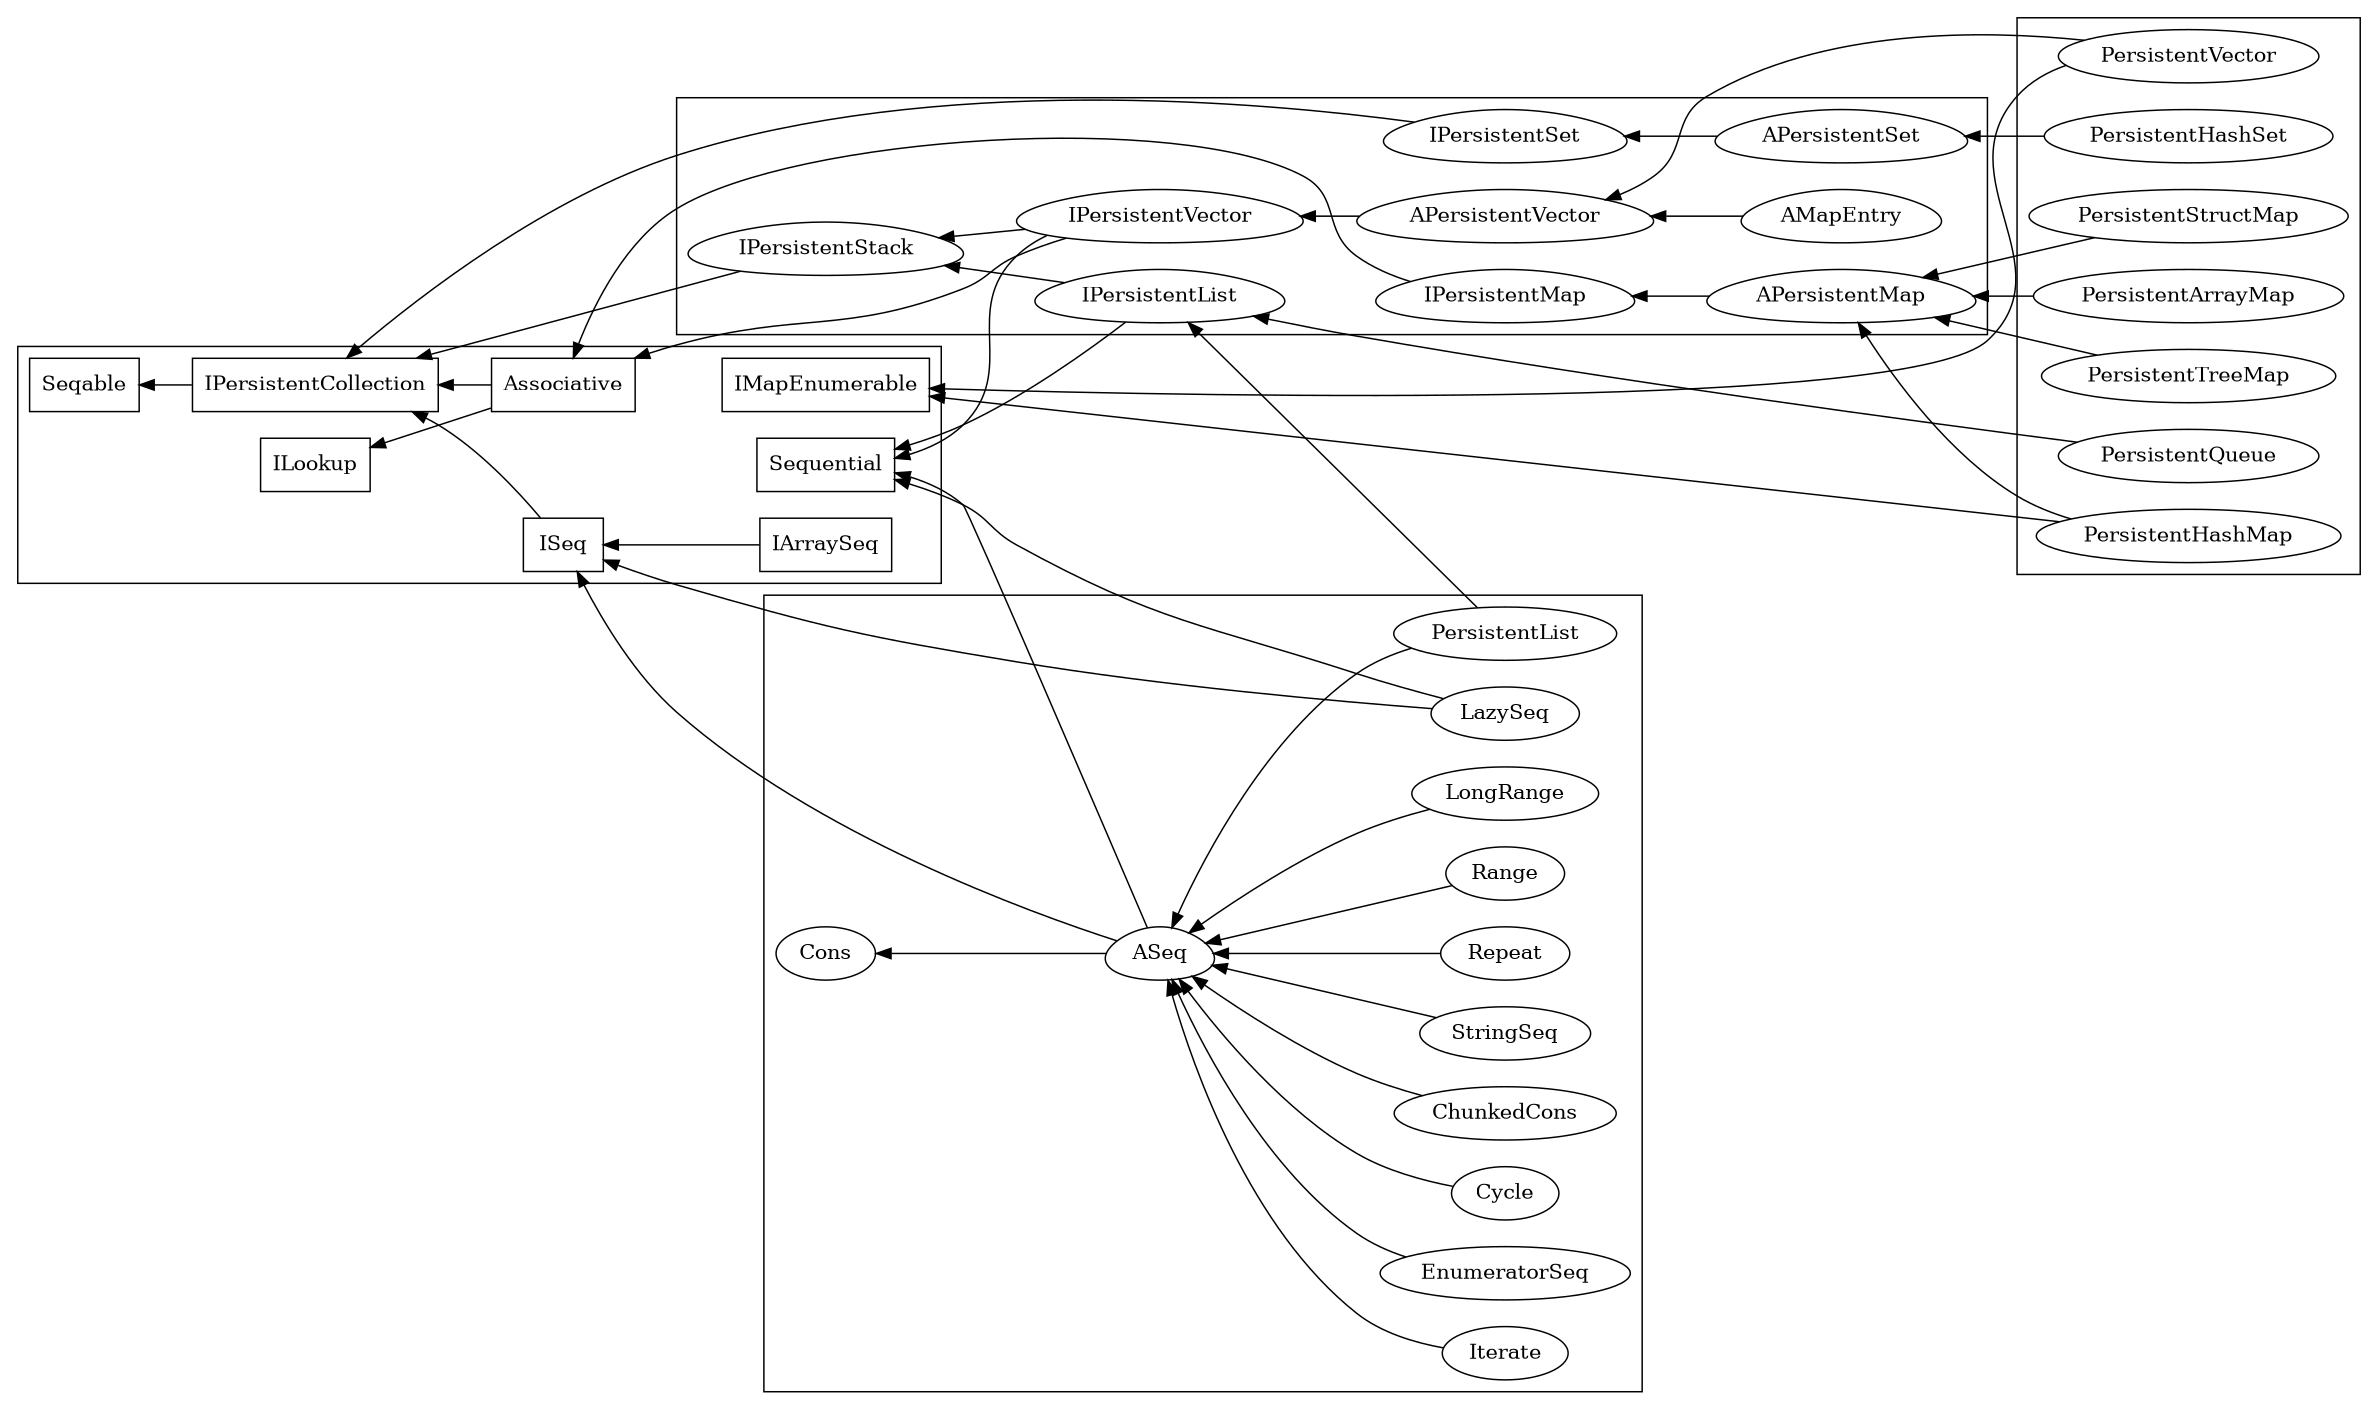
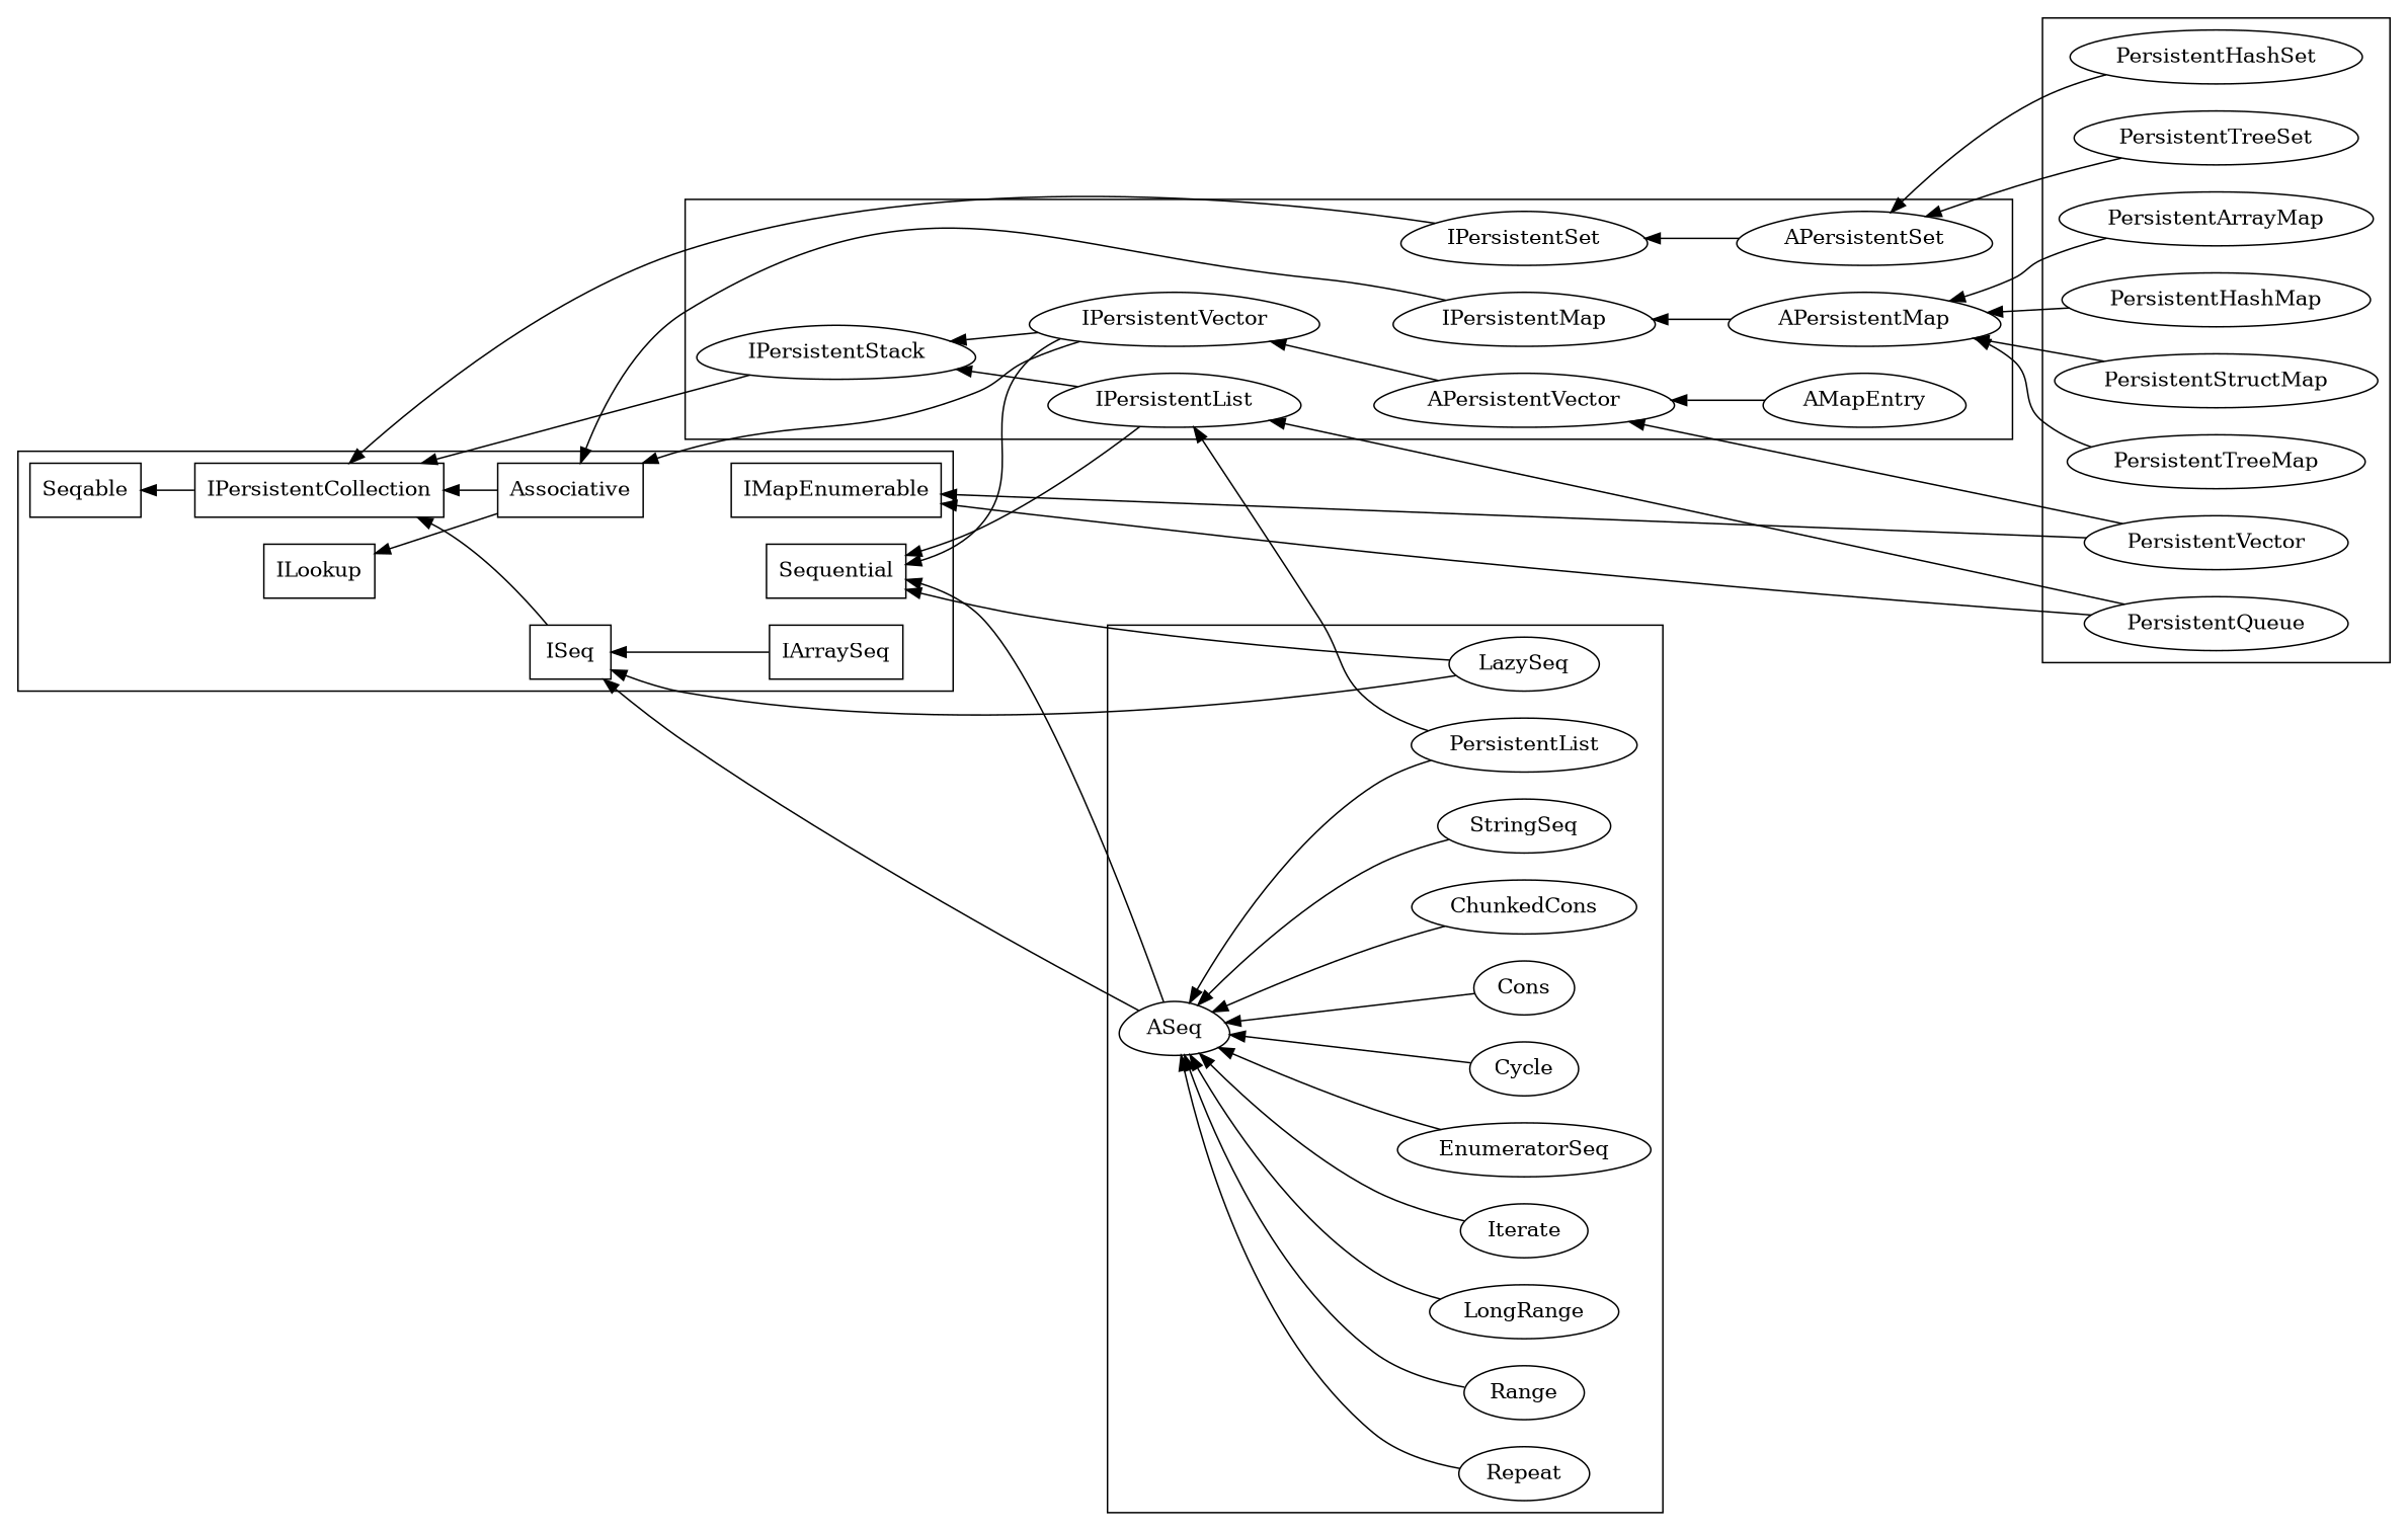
  strict digraph {
    rankdir=RL
    node [shape=ellipse]
    Seqable [shape=box]
    IPersistentCollection [shape=box]
    ISeq [shape=box]
    Sequential [shape=box]
    ILookup [shape=box]
    IMapEnumerable [shape=box]
    Associative [shape=box]
    IArraySeq [shape=box]
    IPersistentList [shape=egg]
    IPersistentStack [shape=egg]
    IPersistentMap [shape=egg]
    IPersistentSet [shape=egg]
    IPersistentVector [shape=egg]
    AMapEntry [shape=egg]
    APersistentVector [shape=egg]
    APersistentMap [shape=egg]
    APersistentSet [shape=egg]
    PersistentArrayMap
    PersistentHashMap
    PersistentHashSet
    PersistentQueue
    PersistentStructMap
    PersistentTreeMap
+   PersistentTreeSet
    PersistentVector
    ASeq [shape=egg]
    PersistentList
    ChunkedCons
    Cons
    Cycle
    EnumeratorSeq
    Iterate
    LazySeq
    LongRange
    Range
    Repeat
    StringSeq
    subgraph cluster_1 {
      Seqable
      IPersistentCollection
      ISeq
      Sequential
      ILookup
      IMapEnumerable
      Associative
      IArraySeq
    }
    subgraph cluster_2 {
      IPersistentList
      IPersistentStack
      IPersistentMap
      IPersistentSet
      IPersistentVector
      AMapEntry
      APersistentVector
      APersistentMap
      APersistentSet
    }
    subgraph cluster_3 {
      PersistentArrayMap
      PersistentHashMap
      PersistentHashSet
      PersistentQueue
      PersistentStructMap
      PersistentTreeMap
+     PersistentTreeSet
      PersistentVector
    }
    subgraph cluster_4 {
      ASeq
      PersistentList
      ChunkedCons
      Cons
      Cycle
      EnumeratorSeq
      Iterate
      LazySeq
      LongRange
      Range
      Repeat
      StringSeq
    }
    IPersistentCollection -> Seqable
    ISeq -> IPersistentCollection
    Associative -> IPersistentCollection
    Associative -> ILookup
    IArraySeq -> ISeq
    IPersistentList -> Sequential
    IPersistentList -> IPersistentStack
    IPersistentStack -> IPersistentCollection
    IPersistentMap -> Associative
    IPersistentSet -> IPersistentCollection
    IPersistentVector -> Sequential
    IPersistentVector -> Associative
    IPersistentVector -> IPersistentStack
    AMapEntry -> APersistentVector
    APersistentVector -> IPersistentVector
    APersistentMap -> IPersistentMap
    APersistentSet -> IPersistentSet
    PersistentArrayMap -> APersistentMap
-   PersistentHashMap -> IMapEnumerable
+   PersistentQueue -> IMapEnumerable
    PersistentHashMap -> APersistentMap
    PersistentHashSet -> APersistentSet
    PersistentQueue -> IPersistentList
    PersistentStructMap -> APersistentMap
    PersistentTreeMap -> APersistentMap
+   PersistentTreeSet -> APersistentSet
    PersistentVector -> IMapEnumerable
    PersistentVector -> APersistentVector
    ASeq -> ISeq
    ASeq -> Sequential
    PersistentList -> IPersistentList
    PersistentList -> ASeq
    ChunkedCons -> ASeq
-   ASeq -> Cons
+   Cons -> ASeq
    Cycle -> ASeq
    EnumeratorSeq -> ASeq
    Iterate -> ASeq
    LazySeq -> ISeq
    LazySeq -> Sequential
    LongRange -> ASeq
    Range -> ASeq
    Repeat -> ASeq
    StringSeq -> ASeq
  }
